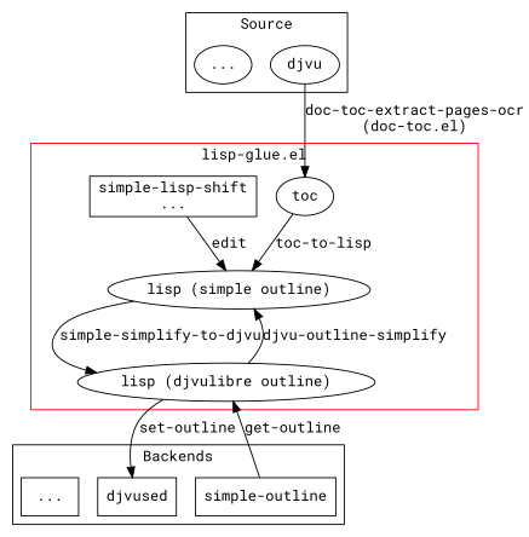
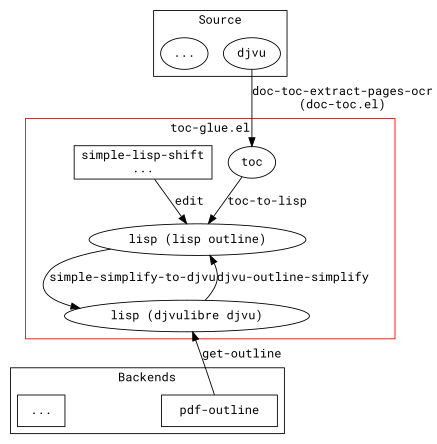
  digraph {
    compound=true
    fontname="Roboto Mono"
    node [fontname="Roboto Mono"]
    edge [fontname="Roboto Mono"]
    n1 [label=toc]
-   n2 [label="lisp (simple outline)"]
-   n3 [label="lisp (djvulibre outline)"]
+   n2 [label="lisp (lisp outline)"]
+   n3 [label="lisp (djvulibre djvu)"]
    n4 [label="simple-lisp-shift\n..." shape=box]
    djvu
    n6 [label="..."]
-   n7 [label=djvused shape=box]
-   n8 [label="simple-outline" shape=box]
+   n8 [label="pdf-outline" shape=box]
    n9 [label="..." shape=box]
    subgraph cluster_1 {
      color=red
-     label="lisp-glue.el"
+     label="toc-glue.el"
      n1
      n2
      n3
      n4
    }
    subgraph cluster_2 {
      label=Source
      djvu
      n6
    }
    subgraph cluster_3 {
      label=Backends
-     n7
      n8
      n9
    }
    n1 -> n2 [label="toc-to-lisp"]
    n2 -> n3 [label="simple-simplify-to-djvu"]
    n3 -> n2 [label="djvu-outline-simplify"]
-   n3 -> n7 [label="set-outline"]
    n4 -> n2 [label=edit]
    djvu -> n1 [label="doc-toc-extract-pages-ocr\n(doc-toc.el)"]
    n8 -> n3 [label="get-outline"]
  }
